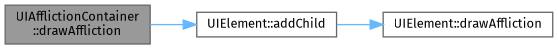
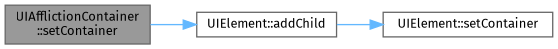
  digraph {
    fontname="Fira Sans"
    rankdir=LR
    node [color=grey40 fillcolor=white fontname="Fira Sans" fontsize=10 shape=box style=filled]
    edge [color=steelblue1 fontname="Fira Sans" fontsize=10 labelfontname=Helvetica labelfontsize=10 style=solid]
-   n1 [color=gray40 fillcolor=grey60 fontcolor=black height=0.2 label="UIAfflictionContainer\l::drawAffliction" width=0.4]
+   n1 [color=gray40 fillcolor=grey60 fontcolor=black height=0.2 label="UIAfflictionContainer\l::setContainer" width=0.4]
    n2 [height=0.2 label="UIElement::addChild" width=0.4]
-   n3 [height=0.2 label="UIElement::drawAffliction" width=0.4]
+   n3 [height=0.2 label="UIElement::setContainer" width=0.4]
    n1 -> n2
    n2 -> n3
  }
